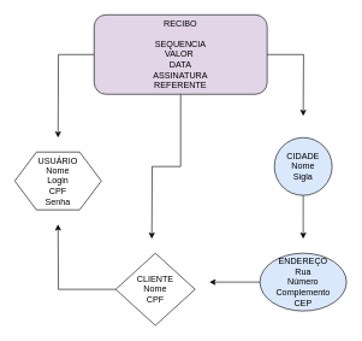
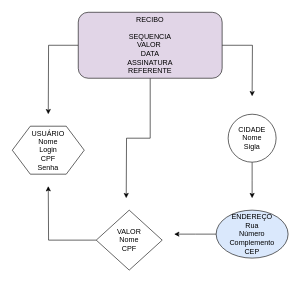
  <mxCell id="0" />
  <mxCell id="1" parent="0" />
  <mxCell id="2" style="edgeStyle=orthogonalEdgeStyle;rounded=0;orthogonalLoop=1;jettySize=auto;html=1;" edge="1" parent="1" source="5"><mxGeometry relative="1" as="geometry"><mxPoint x="420" y="160" as="targetPoint" /></mxGeometry></mxCell>
  <mxCell id="3" style="edgeStyle=orthogonalEdgeStyle;rounded=0;orthogonalLoop=1;jettySize=auto;html=1;" edge="1" parent="1" source="5"><mxGeometry relative="1" as="geometry"><mxPoint x="80" y="190" as="targetPoint" /></mxGeometry></mxCell>
  <mxCell id="4" style="edgeStyle=orthogonalEdgeStyle;rounded=0;orthogonalLoop=1;jettySize=auto;html=1;" edge="1" parent="1" source="5"><mxGeometry relative="1" as="geometry"><mxPoint x="210" y="330" as="targetPoint" /></mxGeometry></mxCell>
  <mxCell id="5" value="RECIBO&lt;br&gt;&lt;br&gt;SEQUENCIA&lt;br&gt;VALOR&amp;nbsp;&lt;br&gt;DATA&lt;br&gt;ASSINATURA&lt;br&gt;REFERENTE&lt;br&gt;" style="rounded=1;whiteSpace=wrap;html=1;fillColor=#e1d5e7;" vertex="1" parent="1"><mxGeometry x="130" y="20" width="240" height="110" as="geometry" /></mxCell>
  <mxCell id="6" style="edgeStyle=orthogonalEdgeStyle;rounded=0;orthogonalLoop=1;jettySize=auto;html=1;" edge="1" parent="1" source="7"><mxGeometry relative="1" as="geometry"><mxPoint x="420" y="330" as="targetPoint" /></mxGeometry></mxCell>
- <mxCell id="7" value="CIDADE&lt;br&gt;Nome&lt;br&gt;Sigla&lt;br&gt;" style="ellipse;whiteSpace=wrap;html=1;aspect=fixed;fillColor=#dae8fc;" vertex="1" parent="1"><mxGeometry x="380" y="190" width="80" height="80" as="geometry" /></mxCell>
+ <mxCell id="7" value="CIDADE&lt;br&gt;Nome&lt;br&gt;Sigla&lt;br&gt;" style="ellipse;whiteSpace=wrap;html=1;aspect=fixed;" vertex="1" parent="1"><mxGeometry x="380" y="190" width="80" height="80" as="geometry" /></mxCell>
  <mxCell id="8" style="edgeStyle=orthogonalEdgeStyle;rounded=0;orthogonalLoop=1;jettySize=auto;html=1;" edge="1" parent="1" source="9"><mxGeometry relative="1" as="geometry"><mxPoint x="290" y="390" as="targetPoint" /></mxGeometry></mxCell>
  <mxCell id="9" value="ENDEREÇO&lt;br&gt;Rua&lt;br&gt;Número&lt;br&gt;Complemento&lt;br&gt;CEP&lt;br&gt;" style="ellipse;whiteSpace=wrap;html=1;fillColor=#dae8fc;" vertex="1" parent="1"><mxGeometry x="360" y="350" width="120" height="80" as="geometry" /></mxCell>
  <mxCell id="10" value="" style="edgeStyle=orthogonalEdgeStyle;rounded=0;orthogonalLoop=1;jettySize=auto;html=1;" edge="1" parent="1" source="11"><mxGeometry relative="1" as="geometry"><mxPoint x="80" y="310" as="targetPoint" /></mxGeometry></mxCell>
- <mxCell id="11" value="CLIENTE&lt;br&gt;Nome&lt;br&gt;CPF&lt;br&gt;" style="rhombus;whiteSpace=wrap;html=1;" vertex="1" parent="1"><mxGeometry x="160" y="350" width="110" height="100" as="geometry" /></mxCell>
+ <mxCell id="11" value="VALOR&lt;br&gt;Nome&lt;br&gt;CPF&lt;br&gt;" style="rhombus;whiteSpace=wrap;html=1;" vertex="1" parent="1"><mxGeometry x="160" y="350" width="110" height="100" as="geometry" /></mxCell>
  <mxCell id="12" value="USUÁRIO&lt;br&gt;Nome&lt;br&gt;Login&lt;br&gt;CPF&lt;br&gt;Senha&lt;br&gt;" style="shape=hexagon;perimeter=hexagonPerimeter2;whiteSpace=wrap;html=1;" vertex="1" parent="1"><mxGeometry x="20" y="210" width="120" height="80" as="geometry" /></mxCell>
